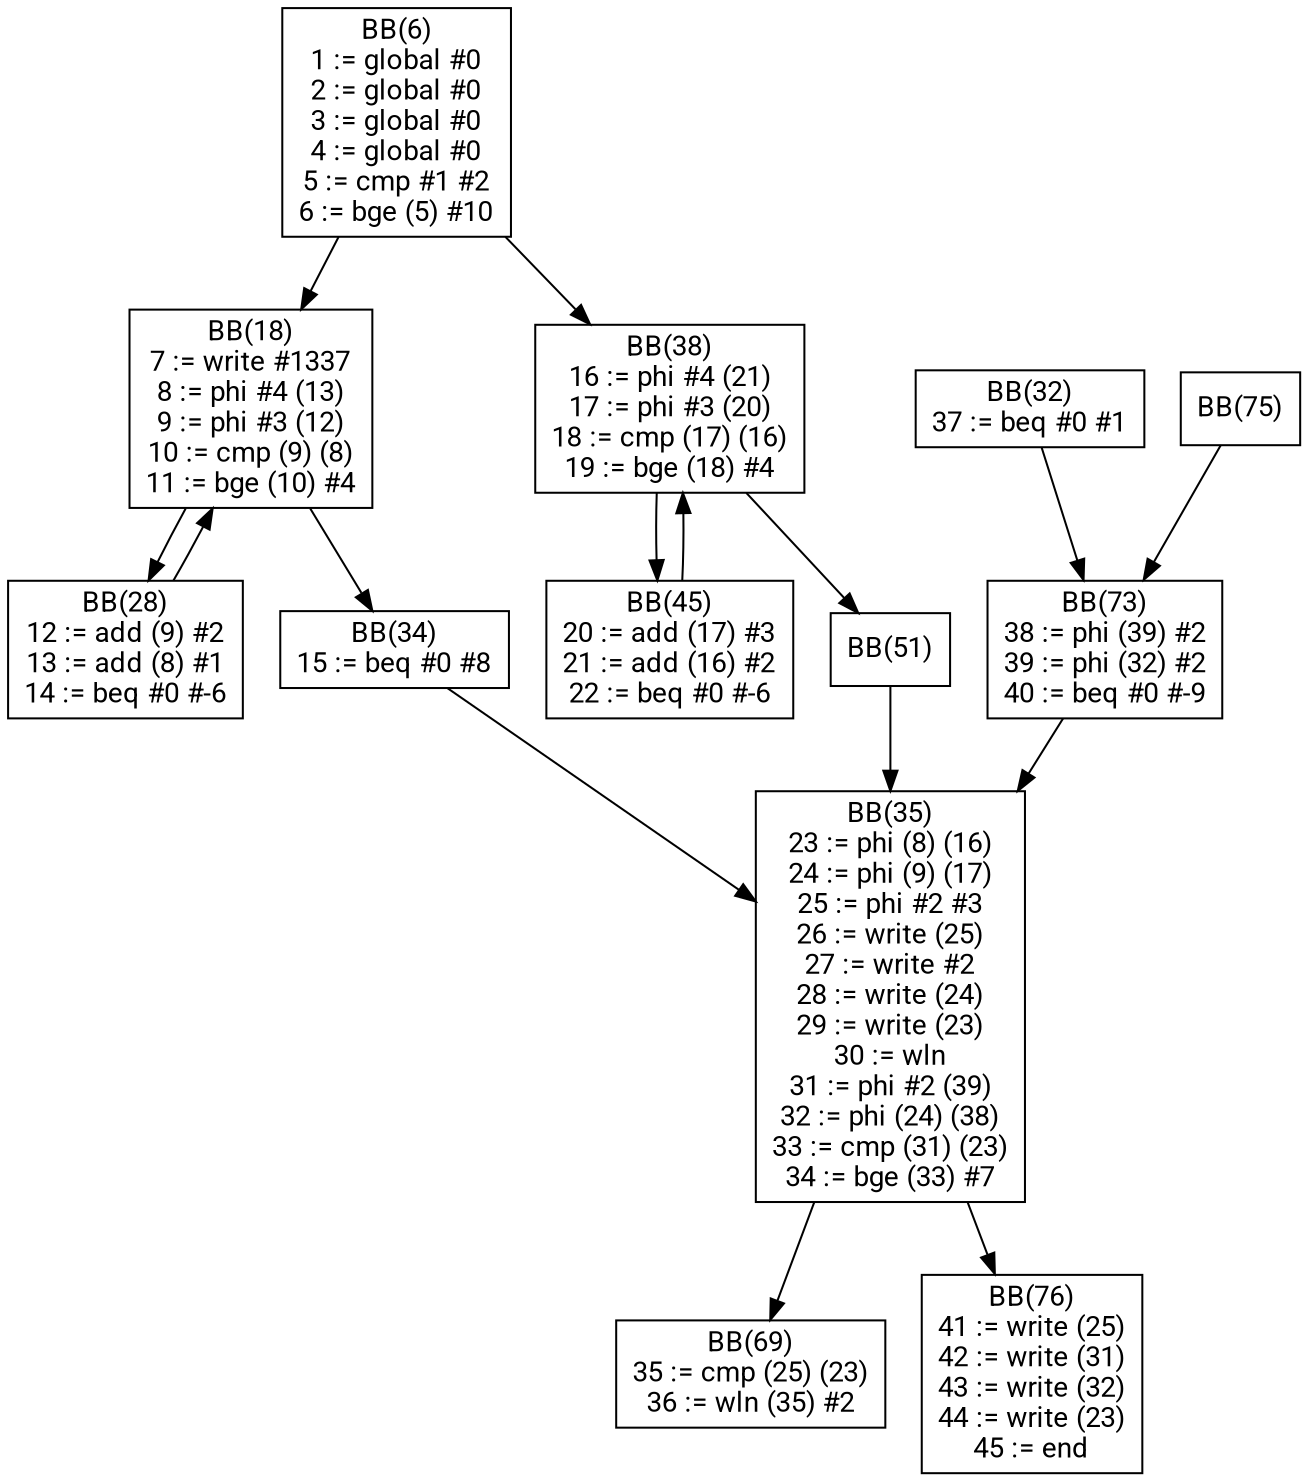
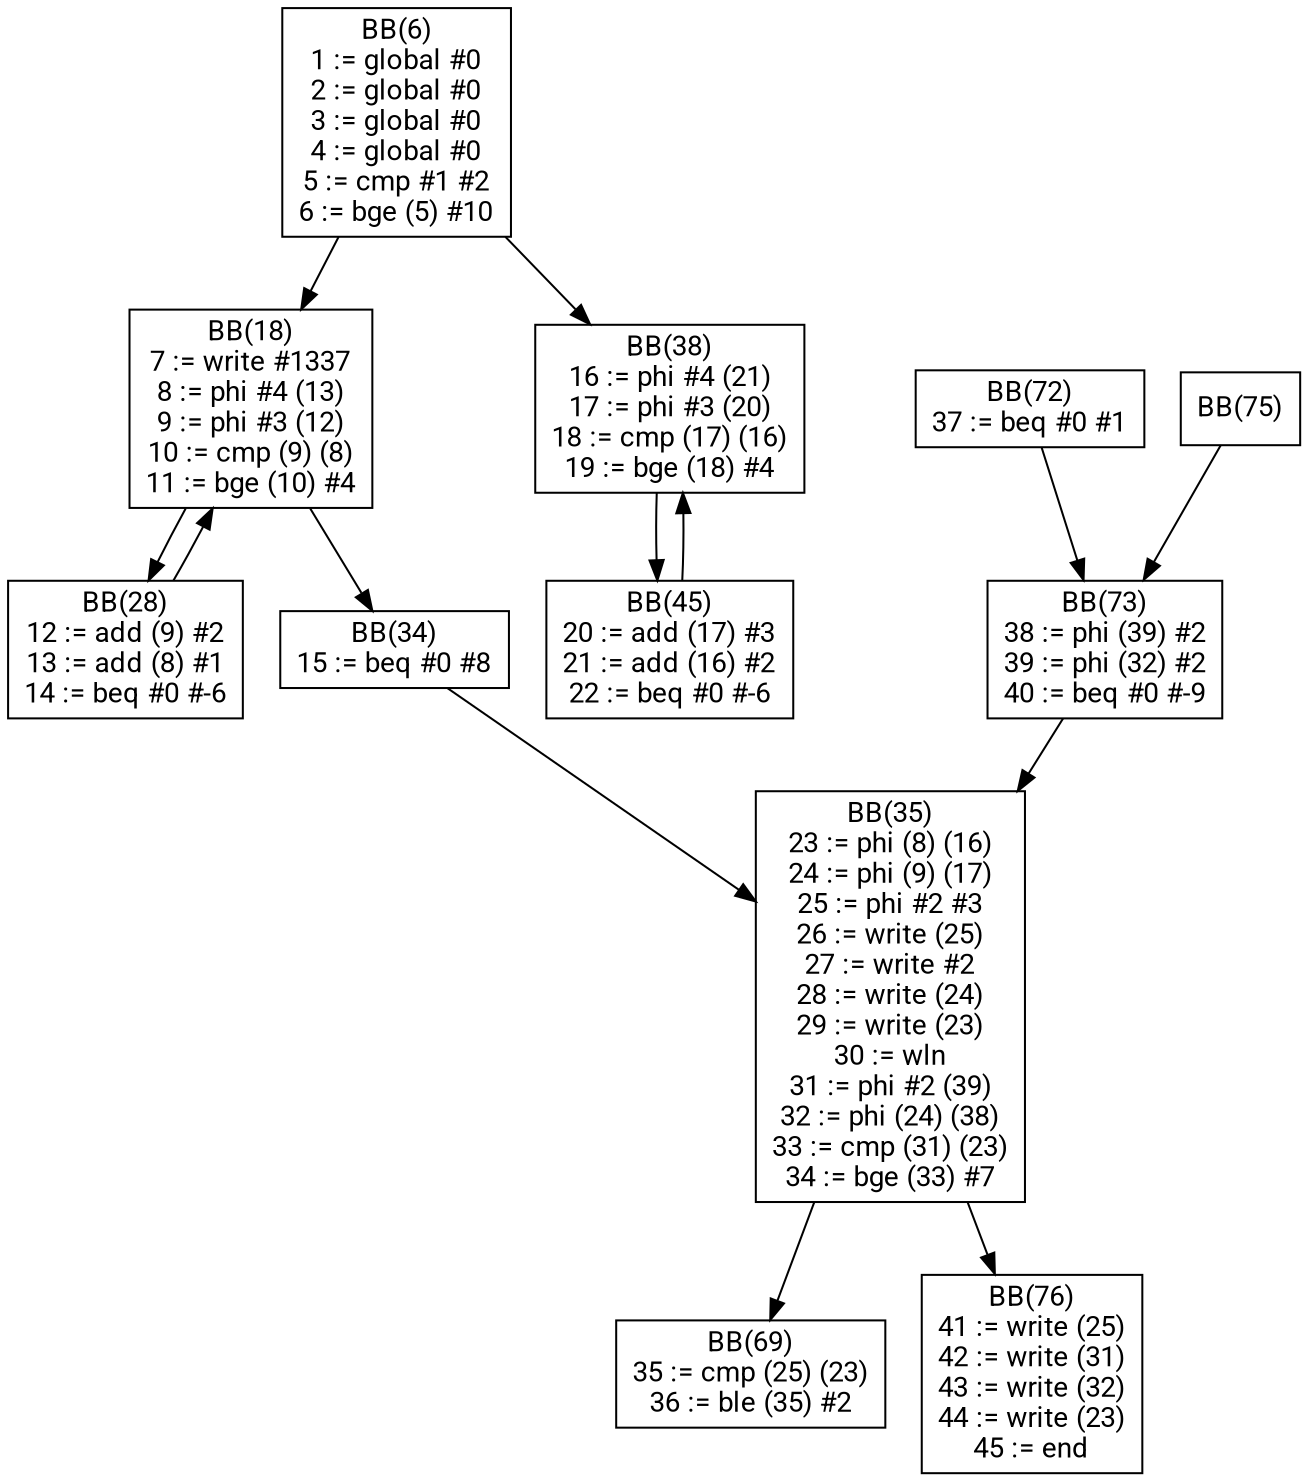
  digraph {
    fontname=Roboto
    node [fontname=Roboto shape=box]
    edge [fontname=Roboto]
    n1 [label="BB(6)\n1 := global #0\n2 := global #0\n3 := global #0\n4 := global #0\n5 := cmp #1 #2\n6 := bge (5) #10\n"]
    n2 [label="BB(18)\n7 := write #1337\n8 := phi #4 (13)\n9 := phi #3 (12)\n10 := cmp (9) (8)\n11 := bge (10) #4\n"]
    n3 [label="BB(38)\n16 := phi #4 (21)\n17 := phi #3 (20)\n18 := cmp (17) (16)\n19 := bge (18) #4\n"]
    n4 [label="BB(28)\n12 := add (9) #2\n13 := add (8) #1\n14 := beq #0 #-6\n"]
    n5 [label="BB(34)\n15 := beq #0 #8\n"]
    n6 [label="BB(45)\n20 := add (17) #3\n21 := add (16) #2\n22 := beq #0 #-6\n"]
-   n7 [label="BB(51)\n"]
    n8 [label="BB(35)\n23 := phi (8) (16)\n24 := phi (9) (17)\n25 := phi #2 #3\n26 := write (25)\n27 := write #2\n28 := write (24)\n29 := write (23)\n30 := wln\n31 := phi #2 (39)\n32 := phi (24) (38)\n33 := cmp (31) (23)\n34 := bge (33) #7\n"]
-   n9 [label="BB(69)\n35 := cmp (25) (23)\n36 := wln (35) #2\n"]
+   n9 [label="BB(69)\n35 := cmp (25) (23)\n36 := ble (35) #2\n"]
    n10 [label="BB(76)\n41 := write (25)\n42 := write (31)\n43 := write (32)\n44 := write (23)\n45 := end\n"]
-   n11 [label="BB(32)\n37 := beq #0 #1\n"]
+   n11 [label="BB(72)\n37 := beq #0 #1\n"]
    n12 [label="BB(73)\n38 := phi (39) #2\n39 := phi (32) #2\n40 := beq #0 #-9\n"]
    n13 [label="BB(75)\n"]
    n1 -> n2
    n1 -> n3
    n2 -> n4
    n2 -> n5
    n3 -> n6
-   n3 -> n7
    n4 -> n2
    n5 -> n8
    n6 -> n3
-   n7 -> n8
    n8 -> n9
    n8 -> n10
    n11 -> n12
    n12 -> n8
    n13 -> n12
  }
